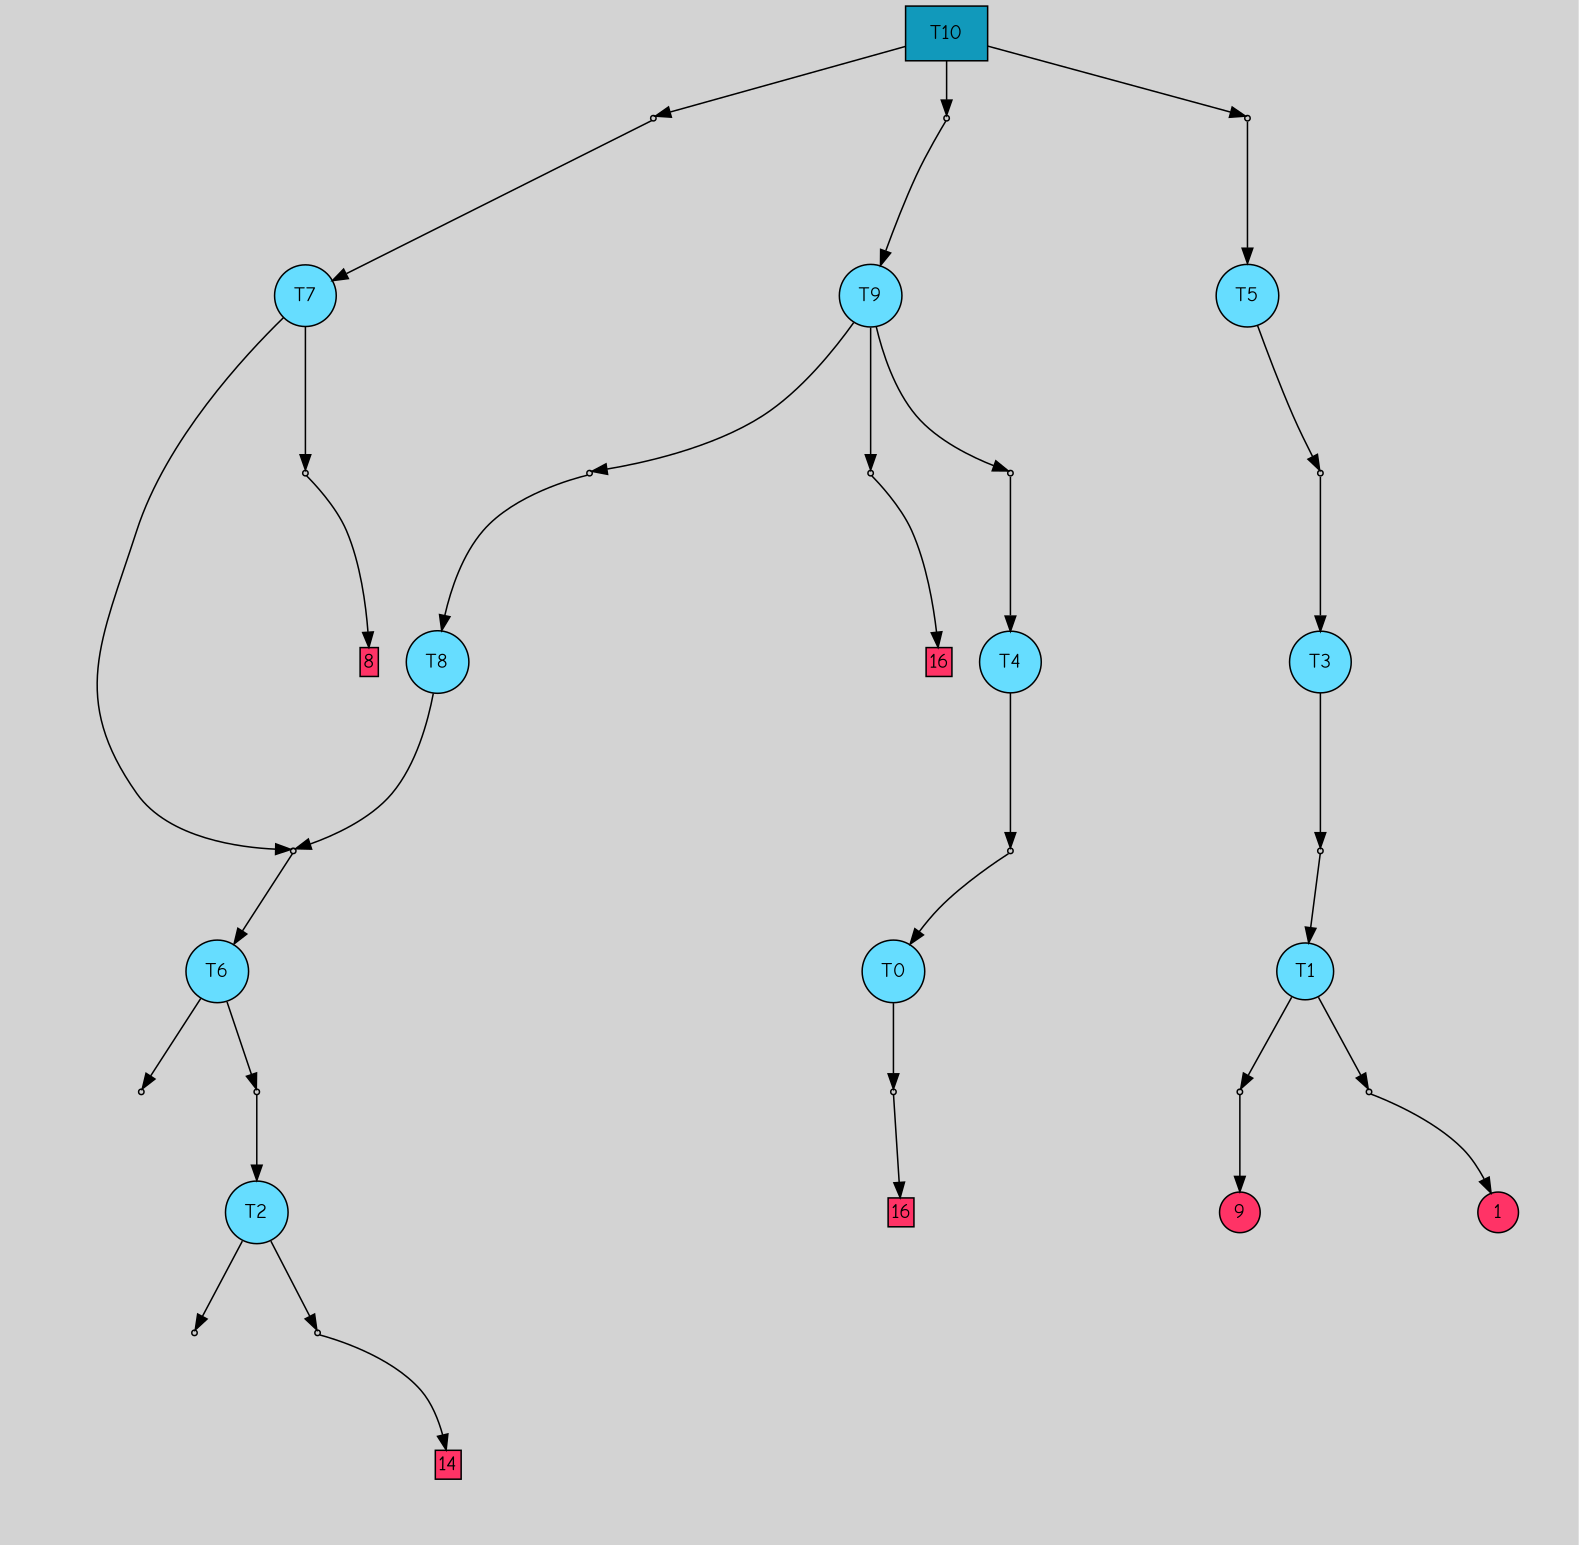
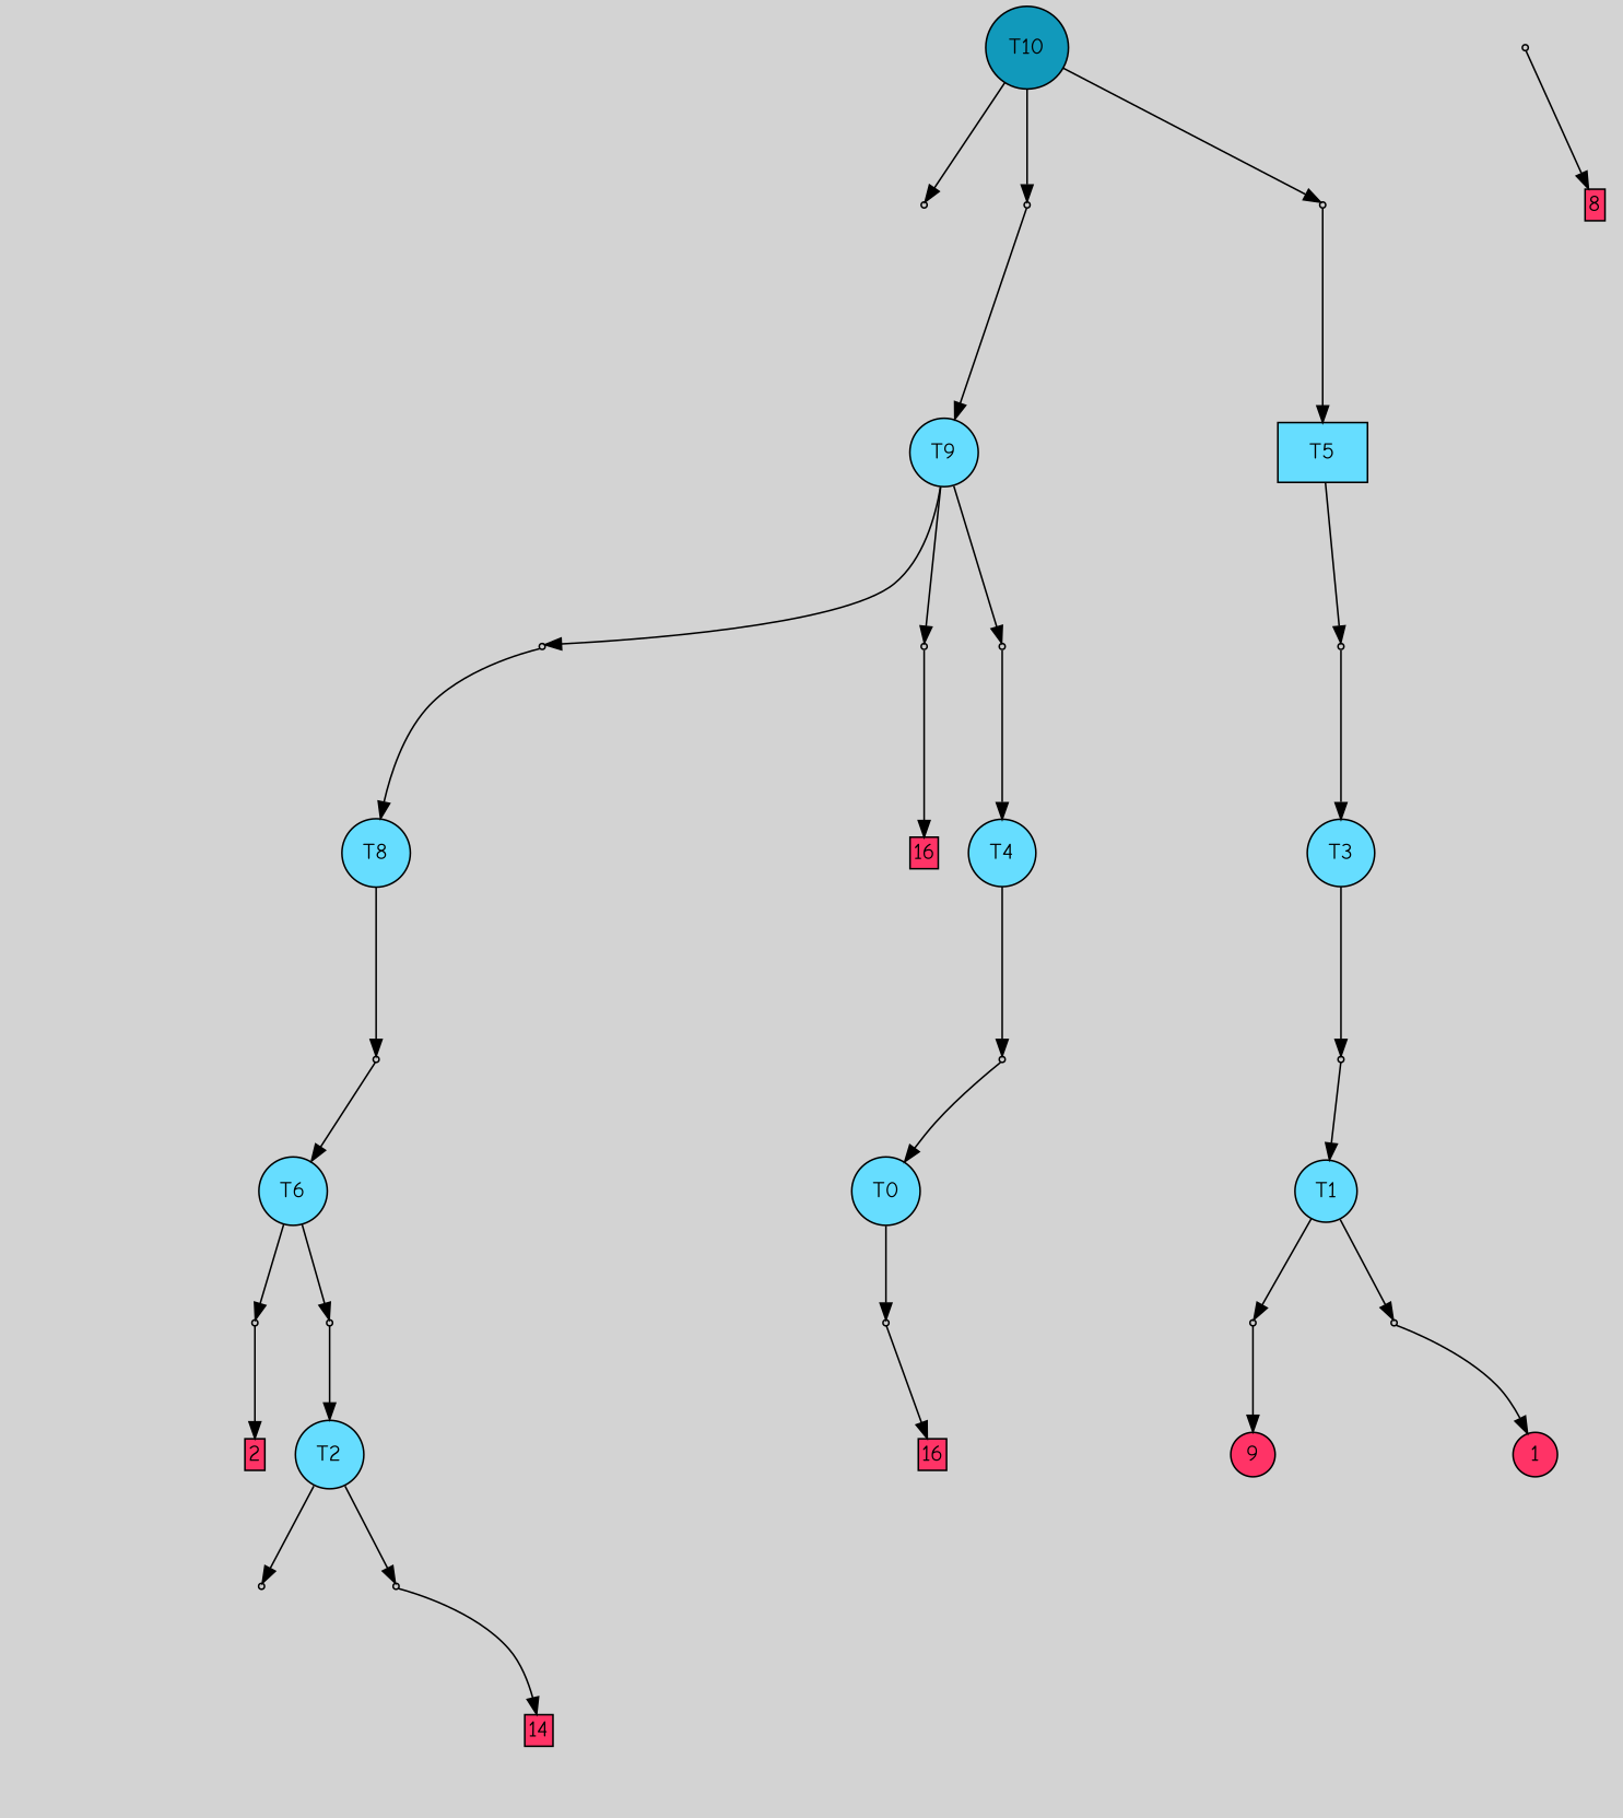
  digraph {
    bgcolor=lightgray
    fontname="Comic Neue"
    node [fontname="Comic Neue" shape=box style=filled]
    edge [fontname="Comic Neue"]
-   T10 [fillcolor="#1199bb"]
+   T10 [fillcolor="#1199bb" shape=circle]
    P15 [fillcolor="#cccccc" shape=point]
    P16 [fillcolor="#cccccc" shape=point]
    P17 [fillcolor="#cccccc" shape=point]
    T0 [fillcolor="#66ddff" shape=circle]
    P0 [fillcolor="#cccccc" shape=point]
    n7 [label="4|5&0|251#0|808&#92;n2|3&0|381#1|145&#92;n1|0&0|907#1|1046&#92;n" style=invis]
    n8 [fillcolor="#ff3366" height=0 label=16 margin=0.03 width=0]
    T1 [fillcolor="#66ddff" shape=circle]
    P1 [fillcolor="#cccccc" shape=point]
    P2 [fillcolor="#cccccc" shape=point]
    n12 [label="0|0&1|869#1|259&#92;n" style=invis]
    n13 [fillcolor="#ff3366" height=0 label=9 margin=0.03 shape=circle width=0]
    n14 [label="7|0&1|84#1|594&#92;n" style=invis]
    n15 [fillcolor="#ff3366" height=0 label=1 margin=0.03 shape=circle width=0]
    T2 [fillcolor="#66ddff" shape=circle]
    P3 [fillcolor="#cccccc" shape=point]
    P4 [fillcolor="#cccccc" shape=point]
    n19 [label="7|7&1|1157#1|740&#92;n1|7&1|1040#0|1095&#92;n4|3&1|699#0|1231&#92;n3|3&0|731#1|810&#92;n4|5&0|739#0|79&#92;n1|0&1|455#0|1269&#92;n" style=invis]
    n20 [label="6|0&1|937#0|795&#92;n4|0&0|856#1|997&#92;n" style=invis]
    n21 [fillcolor="#ff3366" height=0 label=14 margin=0.03 width=0]
    T3 [fillcolor="#66ddff" shape=circle]
    P5 [fillcolor="#cccccc" shape=point]
    n24 [label="3|0&1|230#0|603&#92;n3|0&0|1136#1|272&#92;n" style=invis]
    T4 [fillcolor="#66ddff" shape=circle]
    P6 [fillcolor="#cccccc" shape=point]
    n27 [label="4|3&1|1297#1|404&#92;n2|0&0|371#1|681&#92;n" style=invis]
-   T5 [fillcolor="#66ddff" shape=circle]
+   T5 [fillcolor="#66ddff"]
    P7 [fillcolor="#cccccc" shape=point]
    n30 [label="6|4&0|1256#0|1154&#92;n1|3&0|1233#0|589&#92;n2|5&1|1239#1|315&#92;n0|6&0|1292#0|477&#92;n4|7&0|1246#0|203&#92;n7|2&0|663#1|1281&#92;n6|3&0|402#1|83&#92;n7|0&0|467#1|62&#92;n" style=invis]
    T6 [fillcolor="#66ddff" shape=circle]
    P8 [fillcolor="#cccccc" shape=point]
    P9 [fillcolor="#cccccc" shape=point]
    n34 [label="6|4&1|1250#0|550&#92;n3|0&1|711#0|140&#92;n" style=invis]
+   n35 [fillcolor="#ff3366" height=0 label=2 margin=0.03 width=0]
    n36 [label="0|5&1|735#1|660&#92;n4|6&1|348#1|1055&#92;n3|1&0|806#0|1125&#92;n4|6&0|369#1|253&#92;n6|0&0|726#0|654&#92;n" style=invis]
-   T7 [fillcolor="#66ddff" shape=circle]
    P10 [fillcolor="#cccccc" shape=point]
    P11 [fillcolor="#cccccc" shape=point]
    n40 [label="2|5&0|487#0|1182&#92;n4|6&1|348#1|1055&#92;n3|1&0|806#0|1125&#92;n4|6&0|369#1|253&#92;n6|0&0|726#0|654&#92;n" style=invis]
    n41 [label="0|4&1|508#1|512&#92;n7|5&0|1148#1|282&#92;n7|6&0|477#0|267&#92;n1|0&1|122#0|1278&#92;n" style=invis]
    n42 [fillcolor="#ff3366" height=0 label=8 margin=0.03 width=0]
    T8 [fillcolor="#66ddff" shape=circle]
    T9 [fillcolor="#66ddff" shape=circle]
    P12 [fillcolor="#cccccc" shape=point]
    P13 [fillcolor="#cccccc" shape=point]
    P14 [fillcolor="#cccccc" shape=point]
    n48 [label="4|5&0|1051#0|83&#92;n4|6&1|348#1|1055&#92;n3|1&0|806#0|1125&#92;n4|6&0|401#1|253&#92;n6|0&0|726#0|654&#92;n" style=invis]
    n49 [label="6|0&1|790#0|730&#92;n7|0&0|368#1|1003&#92;n3|3&0|848#0|688&#92;n0|7&1|931#0|1035&#92;n0|5&1|496#1|695&#92;n2|7&1|108#0|119&#92;n3|2&0|437#0|503&#92;n0|7&0|362#1|530&#92;n0|0&0|943#1|795&#92;n3|0&0|816#1|1036&#92;n" style=invis]
    n50 [fillcolor="#ff3366" height=0 label=16 margin=0.03 width=0]
    n51 [label="0|1&0|337#1|915&#92;n6|3&1|1312#1|159&#92;n0|2&0|1225#0|923&#92;n7|7&0|498#1|401&#92;n2|0&1|216#0|769&#92;n4|3&0|426#1|1279&#92;n1|2&0|539#0|808&#92;n0|4&0|1239#0|234&#92;n7|5&0|1148#1|282&#92;n7|6&0|477#0|267&#92;n1|0&1|122#0|1278&#92;n" style=invis]
    n52 [label="6|0&0|1220#1|905&#92;n2|1&1|816#0|624&#92;n2|0&1|216#0|769&#92;n4|2&0|336#1|718&#92;n5|5&1|530#1|200&#92;n2|6&0|1338#1|854&#92;n1|0&0|1125#0|550&#92;n" style=invis]
    n53 [label="2|0&1|303#0|447&#92;n1|4&0|1312#1|687&#92;n0|3&0|508#0|94&#92;n2|6&1|881#1|610&#92;n1|2&0|539#0|918&#92;n7|5&0|170#0|1159&#92;n7|7&0|877#0|142&#92;n2|0&0|383#1|254&#92;n" style=invis]
    n54 [label="1|4&1|156#0|618&#92;n4|7&1|481#1|998&#92;n2|6&1|647#0|948&#92;n1|0&0|478#1|418&#92;n1|2&0|911#0|846&#92;n0|4&0|1176#0|234&#92;n6|5&1|1333#0|857&#92;n3|0&0|20#0|541&#92;n1|4&0|848#1|839&#92;n2|0&1|80#0|68&#92;n" style=invis]
    subgraph sub_1 {
      rank=same
      T10
    }
    T10 -> P15
    T10 -> P16
    T10 -> P17
-   P15 -> T7
    P15 -> n52 [style=invis]
    P16 -> T9
    P16 -> n53 [style=invis]
    P17 -> T5
    P17 -> n54 [style=invis]
    T0 -> P0
    P0 -> n7 [style=invis]
    P0 -> n8
    T1 -> P1
    T1 -> P2
    P1 -> n12 [style=invis]
    P1 -> n13
    P2 -> n14 [style=invis]
    P2 -> n15
    T2 -> P3
    T2 -> P4
    P3 -> n19 [style=invis]
    P4 -> n20 [style=invis]
    P4 -> n21
    T3 -> P5
    P5 -> T1
    P5 -> n24 [style=invis]
    T4 -> P6
    P6 -> T0
    P6 -> n27 [style=invis]
    T5 -> P7
    P7 -> T3
    P7 -> n30 [style=invis]
    T6 -> P8
    T6 -> P9
    P8 -> n34 [style=invis]
+   P8 -> n35
    P9 -> T2
    P9 -> n36 [style=invis]
-   T7 -> P10
-   T7 -> P11
    P10 -> T6
    P10 -> n40 [style=invis]
    P11 -> n41 [style=invis]
    P11 -> n42
    T8 -> P10
    T9 -> P12
    T9 -> P13
    T9 -> P14
    P12 -> T8
    P12 -> n48 [style=invis]
    P13 -> n49 [style=invis]
    P13 -> n50
    P14 -> T4
    P14 -> n51 [style=invis]
  }
